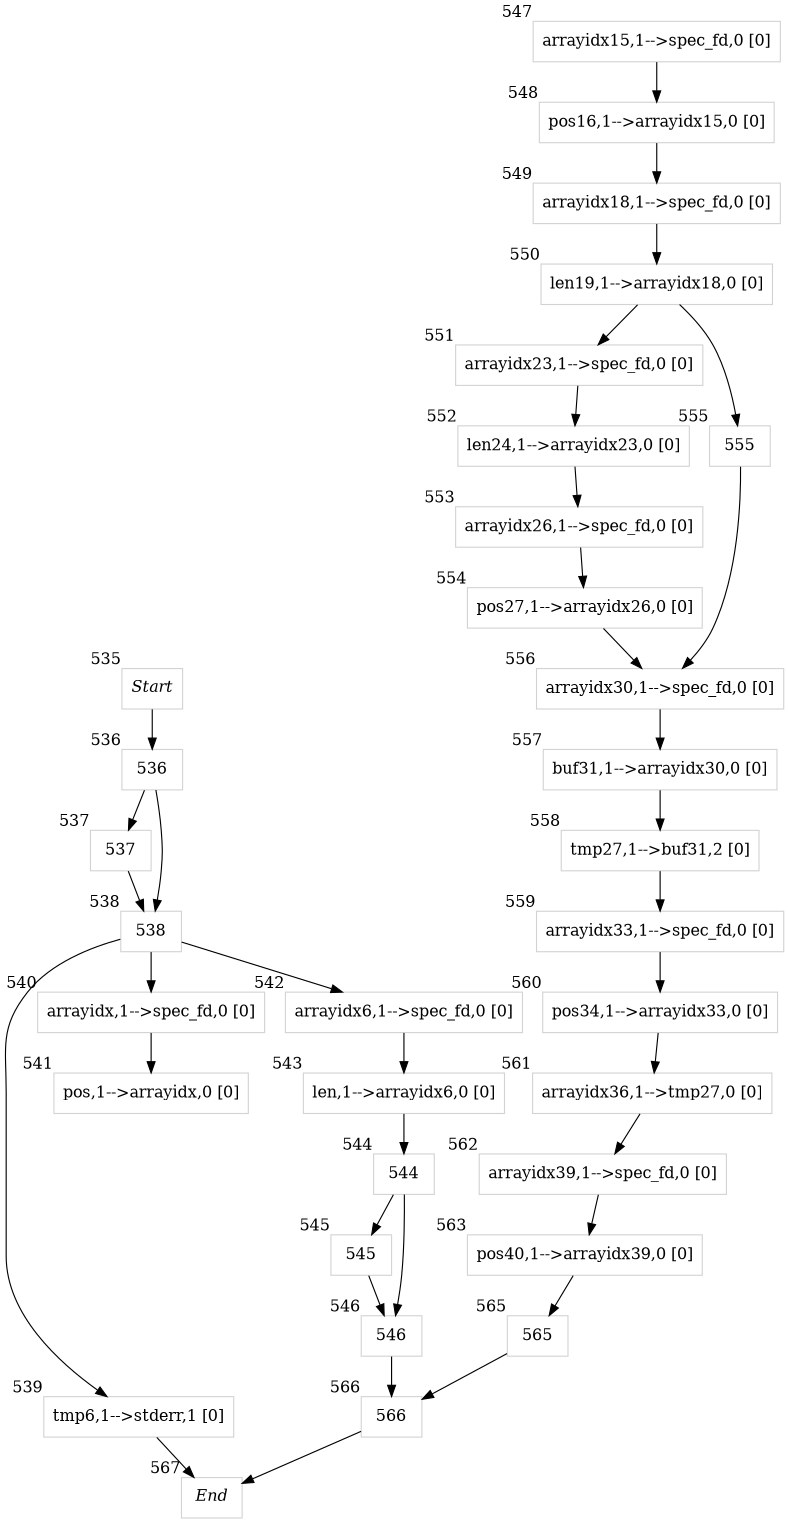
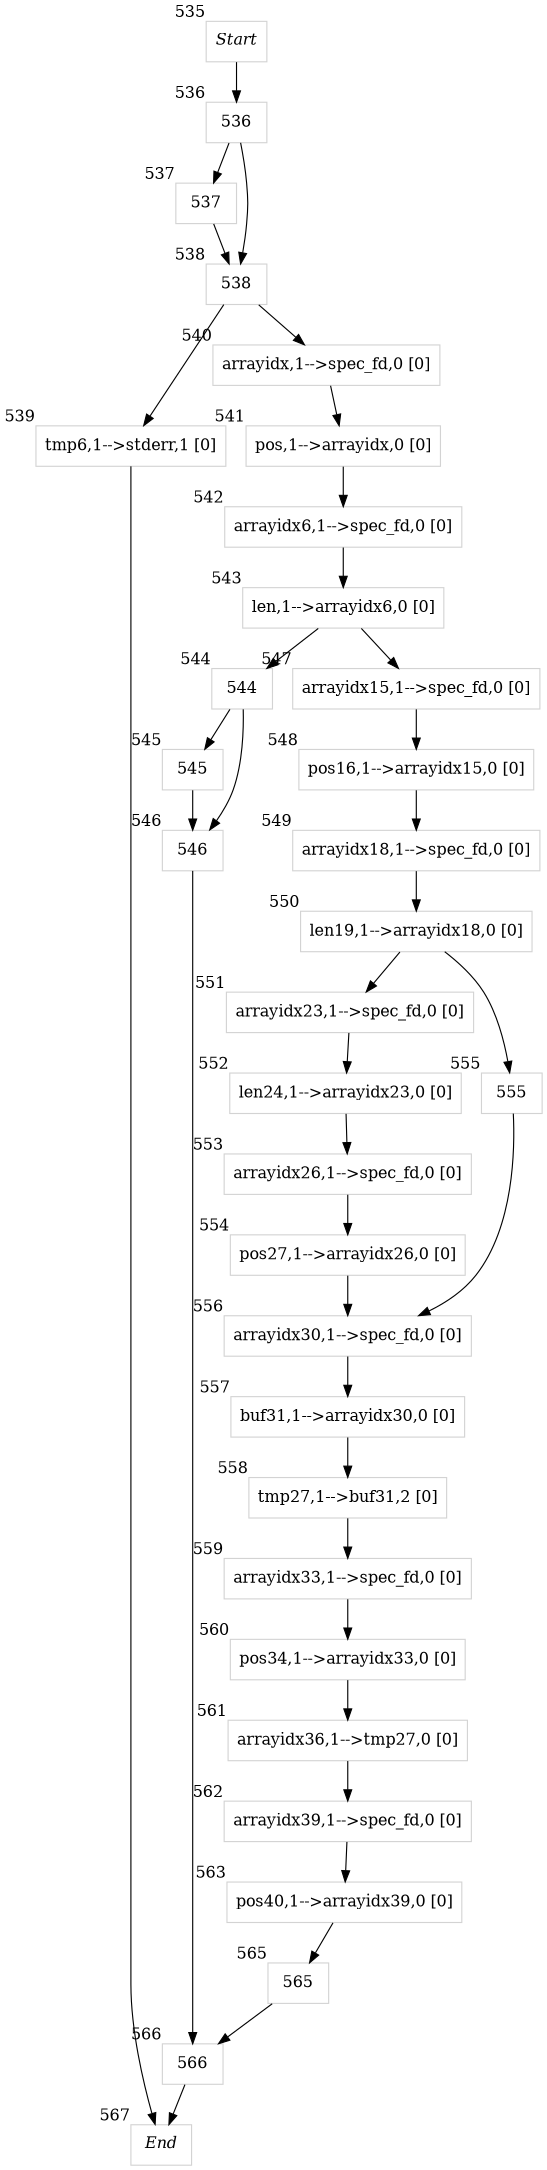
  digraph {
    node [color=lightgray fontcolor=black shape=box]
    n1 [label=<<I>Start</I>> xlabel=535]
    536 [xlabel=536]
    537 [xlabel=537]
    538 [xlabel=538]
    n5 [label="tmp6,1-->stderr,1 [0]\n" xlabel=539]
    n6 [label="arrayidx,1-->spec_fd,0 [0]\n" xlabel=540]
    n7 [label=<<I>End</I>> xlabel=567]
    n8 [label="pos,1-->arrayidx,0 [0]\n" xlabel=541]
    n9 [label="arrayidx6,1-->spec_fd,0 [0]\n" xlabel=542]
    n10 [label="len,1-->arrayidx6,0 [0]\n" xlabel=543]
    544 [xlabel=544]
    n12 [label="arrayidx15,1-->spec_fd,0 [0]\n" xlabel=547]
    545 [xlabel=545]
    546 [xlabel=546]
    n15 [label="pos16,1-->arrayidx15,0 [0]\n" xlabel=548]
    566 [xlabel=566]
    n17 [label="arrayidx18,1-->spec_fd,0 [0]\n" xlabel=549]
    n18 [label="len19,1-->arrayidx18,0 [0]\n" xlabel=550]
    n19 [label="arrayidx23,1-->spec_fd,0 [0]\n" xlabel=551]
    555 [xlabel=555]
    n21 [label="len24,1-->arrayidx23,0 [0]\n" xlabel=552]
    n22 [label="arrayidx30,1-->spec_fd,0 [0]\n" xlabel=556]
    n23 [label="arrayidx26,1-->spec_fd,0 [0]\n" xlabel=553]
    n24 [label="buf31,1-->arrayidx30,0 [0]\n" xlabel=557]
    n25 [label="pos27,1-->arrayidx26,0 [0]\n" xlabel=554]
    n26 [label="tmp27,1-->buf31,2 [0]\n" xlabel=558]
    n27 [label="arrayidx33,1-->spec_fd,0 [0]\n" xlabel=559]
    n28 [label="pos34,1-->arrayidx33,0 [0]\n" xlabel=560]
    n29 [label="arrayidx36,1-->tmp27,0 [0]\n" xlabel=561]
    n30 [label="arrayidx39,1-->spec_fd,0 [0]\n" xlabel=562]
    n31 [label="pos40,1-->arrayidx39,0 [0]\n" xlabel=563]
    565 [xlabel=565]
    n1 -> 536
    536 -> 537
    536 -> 538
    537 -> 538
    538 -> n5
    538 -> n6
    n5 -> n7
    n6 -> n8
-   538 -> n9
+   n8 -> n9
    n9 -> n10
    n10 -> 544
+   n10 -> n12
    544 -> 545
    544 -> 546
    n12 -> n15
    545 -> 546
    546 -> 566
    n15 -> n17
    566 -> n7
    n17 -> n18
    n18 -> n19
    n18 -> 555
    n19 -> n21
    555 -> n22
    n21 -> n23
    n22 -> n24
    n23 -> n25
    n24 -> n26
    n25 -> n22
    n26 -> n27
    n27 -> n28
    n28 -> n29
    n29 -> n30
    n30 -> n31
    n31 -> 565
    565 -> 566
  }
